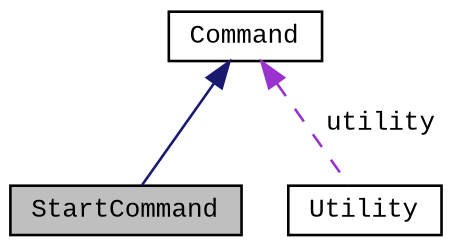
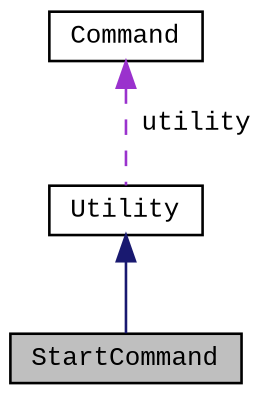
  digraph {
    fontname="Liberation Mono"
    node [color=black fillcolor=white fontname="Liberation Mono" fontsize=10 shape=record style=filled]
    edge [dir=back fontname="Liberation Mono" fontsize=10 labelfontname=Helvetica labelfontsize=10]
    n1 [fillcolor=grey75 fontcolor=black height=0.2 label=StartCommand width=0.4]
    n2 [height=0.2 label=Command width=0.4]
    n3 [height=0.2 label=Utility width=0.4]
-   n2 -> n1 [color=midnightblue style=solid]
+   n3 -> n1 [color=midnightblue style=solid]
    n2 -> n3 [color=darkorchid3 label=" utility" style=dashed]
  }
